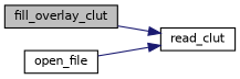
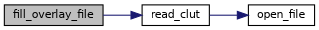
  digraph {
    rankdir=LR
    node [color=black fontname=Helvetica fontsize=10 shape=record]
    edge [color=midnightblue fontname=Helvetica fontsize=10 labelfontname=Helvetica labelfontsize=10 style=solid]
-   n1 [fillcolor=grey75 fontcolor=black height=0.2 label=fill_overlay_clut style=filled width=0.4]
+   n1 [fillcolor=grey75 fontcolor=black height=0.2 label=fill_overlay_file style=filled width=0.4]
    n2 [height=0.2 label=read_clut width=0.4]
    n3 [height=0.2 label=open_file width=0.4]
    n1 -> n2
-   n3 -> n2
+   n2 -> n3
  }
